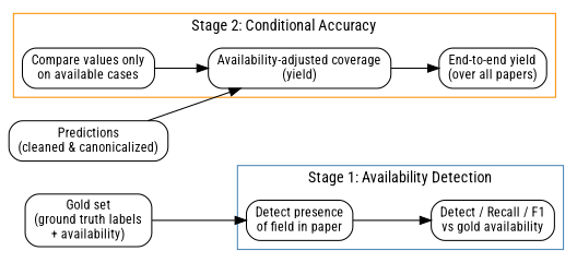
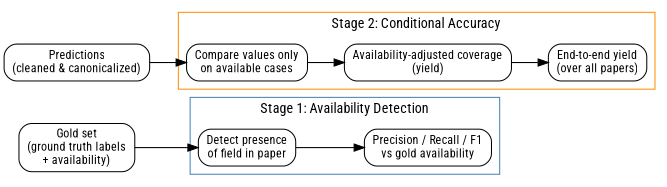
  digraph {
    fontname="Roboto Condensed"
    nodesep=0.4
    rankdir=LR
    ranksep=0.5
    node [color=black fillcolor=white fontname="Roboto Condensed" fontsize=12 shape=box style="rounded,filled"]
    edge [fontname="Roboto Condensed"]
    n1 [label="Detect presence\nof field in paper"]
-   n2 [label="Detect / Recall / F1\nvs gold availability"]
+   n2 [label="Precision / Recall / F1\nvs gold availability"]
    n3 [label="Compare values only\non available cases"]
    n4 [label="Availability-adjusted coverage\n(yield)"]
    n5 [label="End-to-end yield\n(over all papers)"]
    n6 [label="Gold set\n(ground truth labels\n+ availability)"]
    n7 [label="Predictions\n(cleaned & canonicalized)"]
    subgraph cluster_1 {
      color=steelblue
      label="Stage 1: Availability Detection"
      n1
      n2
    }
    subgraph cluster_2 {
      color=darkorange
      label="Stage 2: Conditional Accuracy"
      n3
      n4
      n5
    }
    n1 -> n2
    n3 -> n4
    n4 -> n5
    n6 -> n1
-   n7 -> n4
+   n7 -> n3
  }
